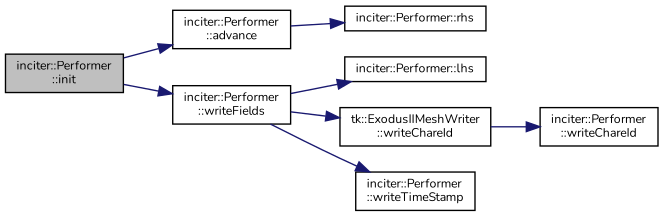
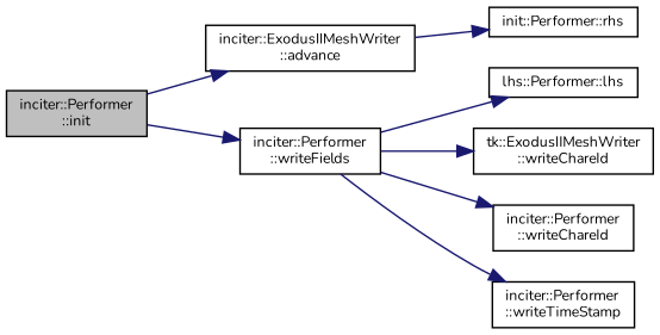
  digraph {
    fontname=Nunito
    rankdir=LR
    node [color=black fontname=Nunito fontsize=9 shape=record]
    edge [color=midnightblue fontname=Nunito fontsize=9 labelfontname="sans-serif" labelfontsize=9 style=solid]
    n1 [fillcolor=grey75 fontcolor=black height=0.2 label="inciter::Performer\l::init" style=filled width=0.4]
-   n2 [height=0.2 label="inciter::Performer\l::advance" width=0.4]
+   n2 [height=0.2 label="inciter::ExodusIIMeshWriter\l::advance" width=0.4]
    n3 [height=0.2 label="inciter::Performer\l::writeFields" width=0.4]
-   n4 [height=0.2 label="inciter::Performer::rhs" width=0.4]
-   n5 [height=0.2 label="inciter::Performer::lhs" width=0.4]
+   n4 [height=0.2 label="init::Performer::rhs" width=0.4]
+   n5 [height=0.2 label="lhs::Performer::lhs" width=0.4]
    n6 [height=0.2 label="tk::ExodusIIMeshWriter\l::writeChareId" width=0.4]
    n7 [height=0.2 label="inciter::Performer\l::writeChareId" width=0.4]
    n8 [height=0.2 label="inciter::Performer\l::writeTimeStamp" width=0.4]
    n1 -> n2
    n1 -> n3
    n2 -> n4
    n3 -> n5
    n3 -> n6
-   n6 -> n7
+   n3 -> n7
    n3 -> n8
  }
